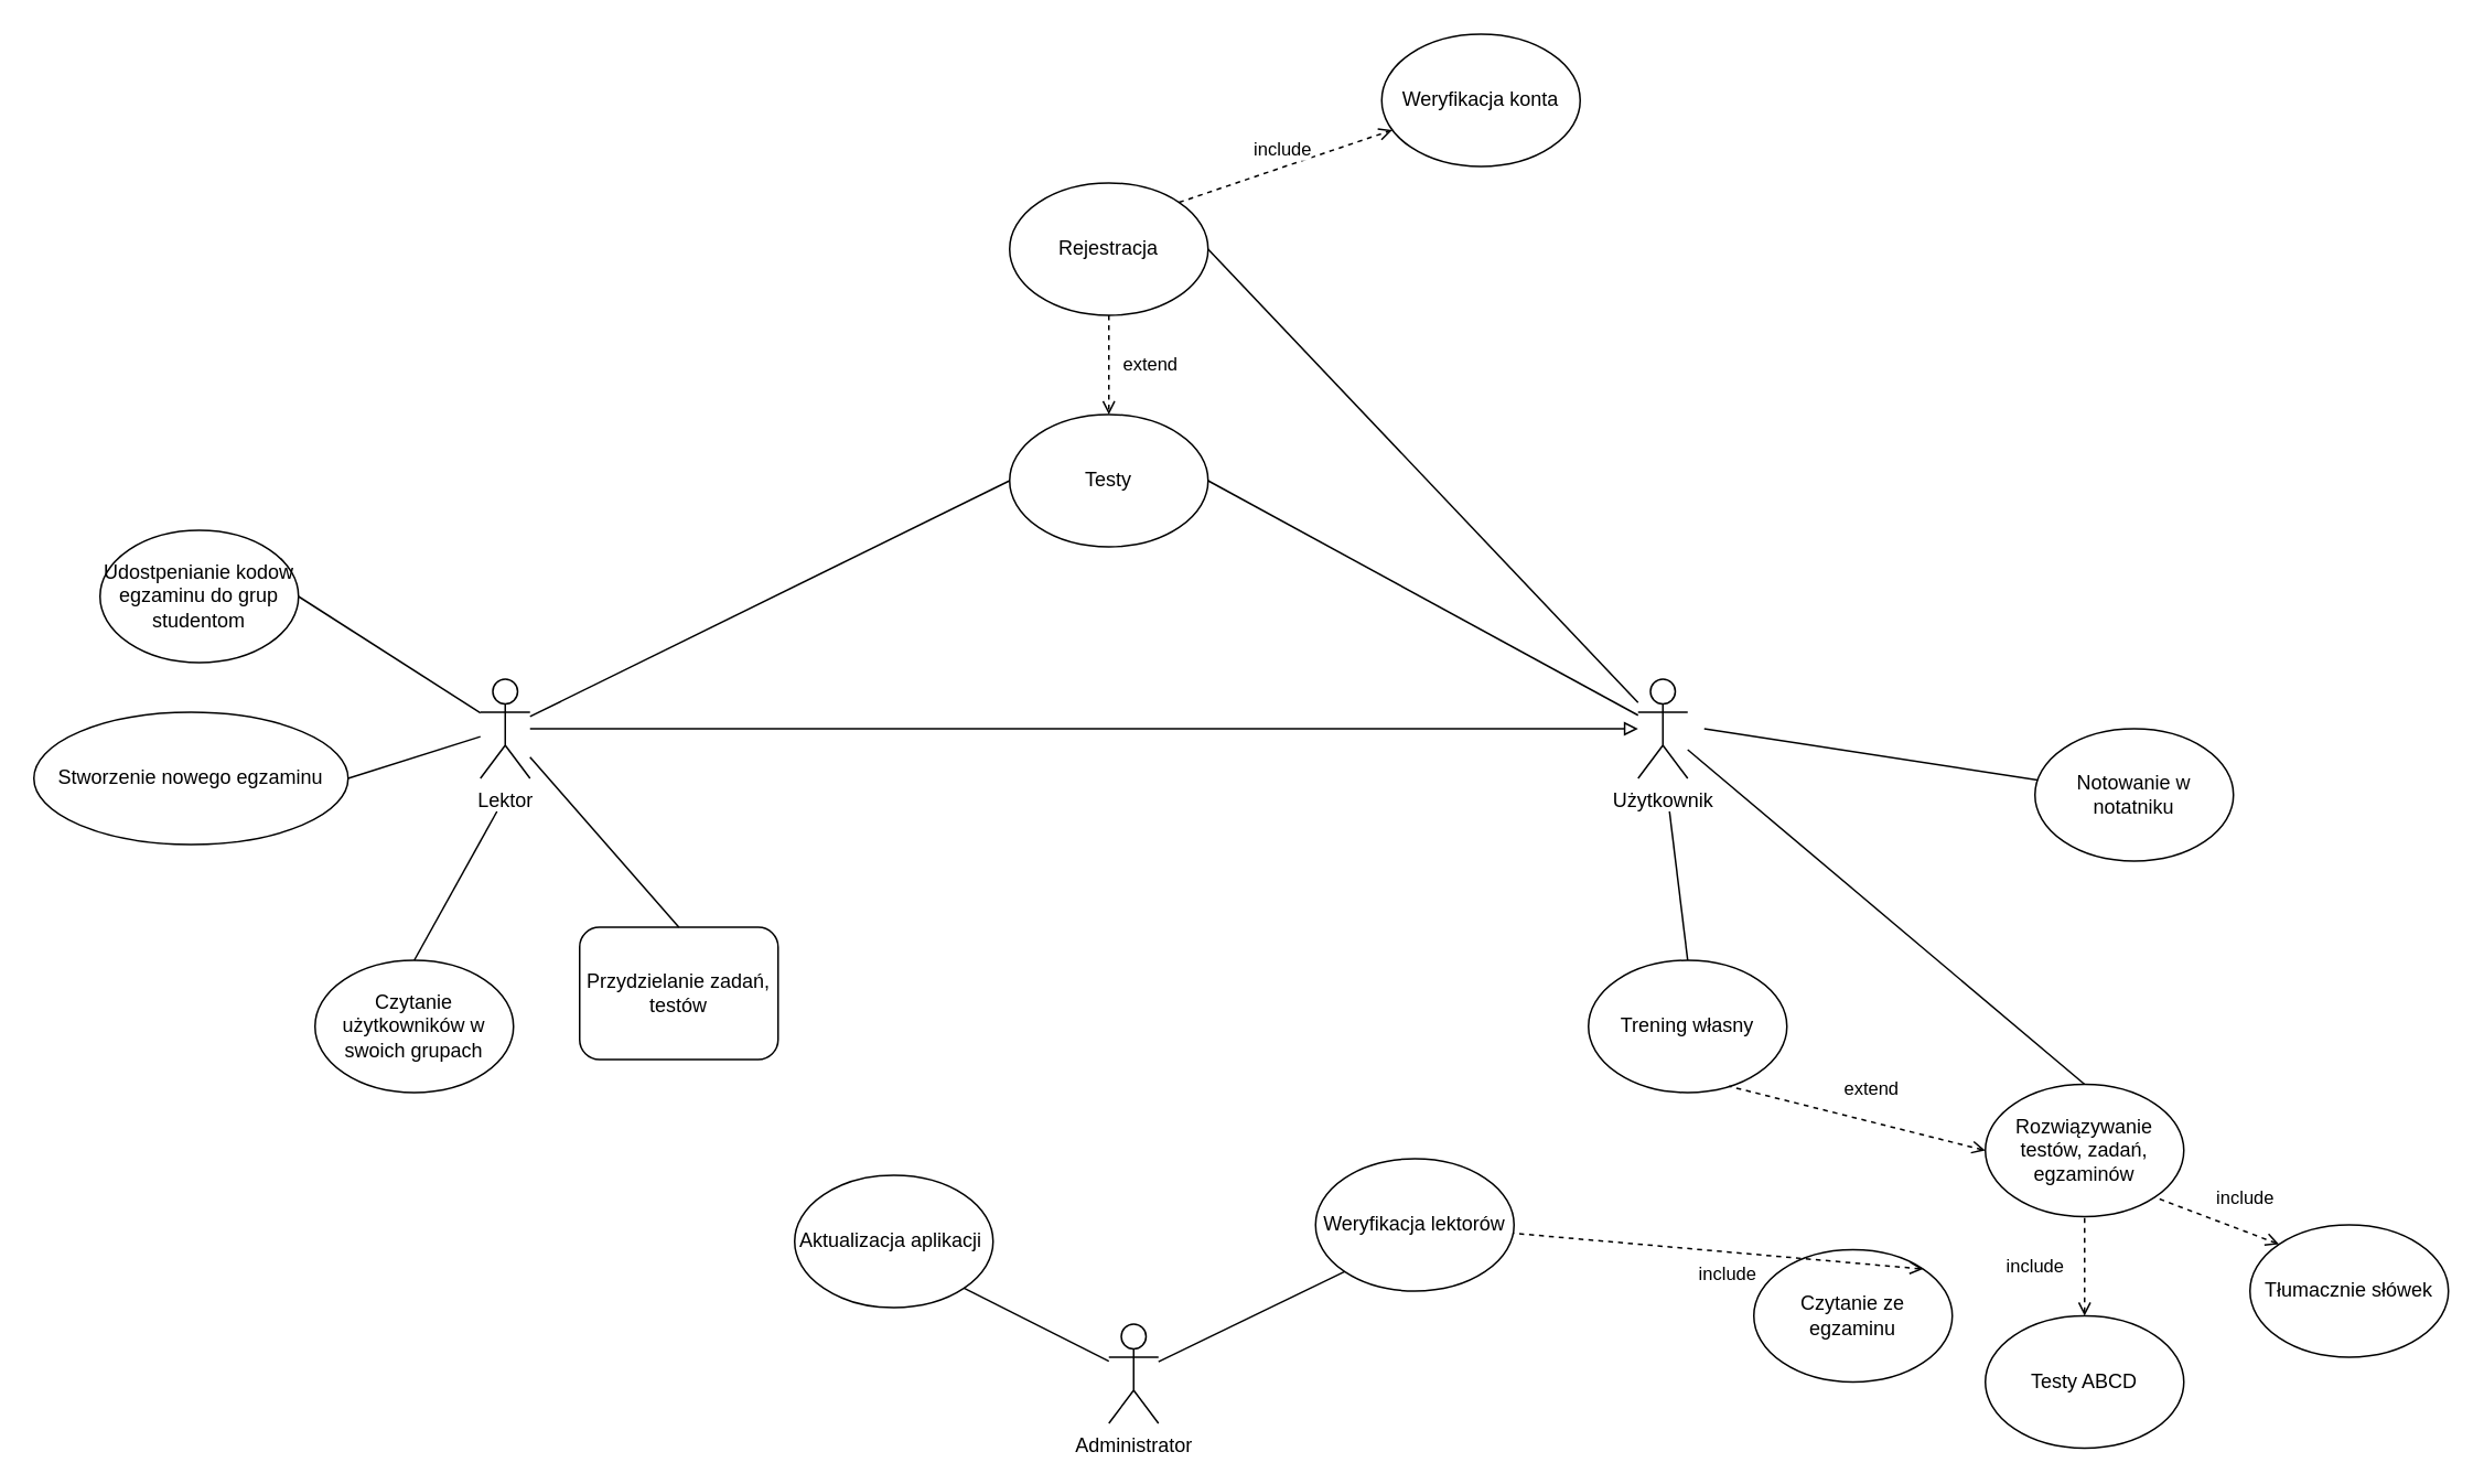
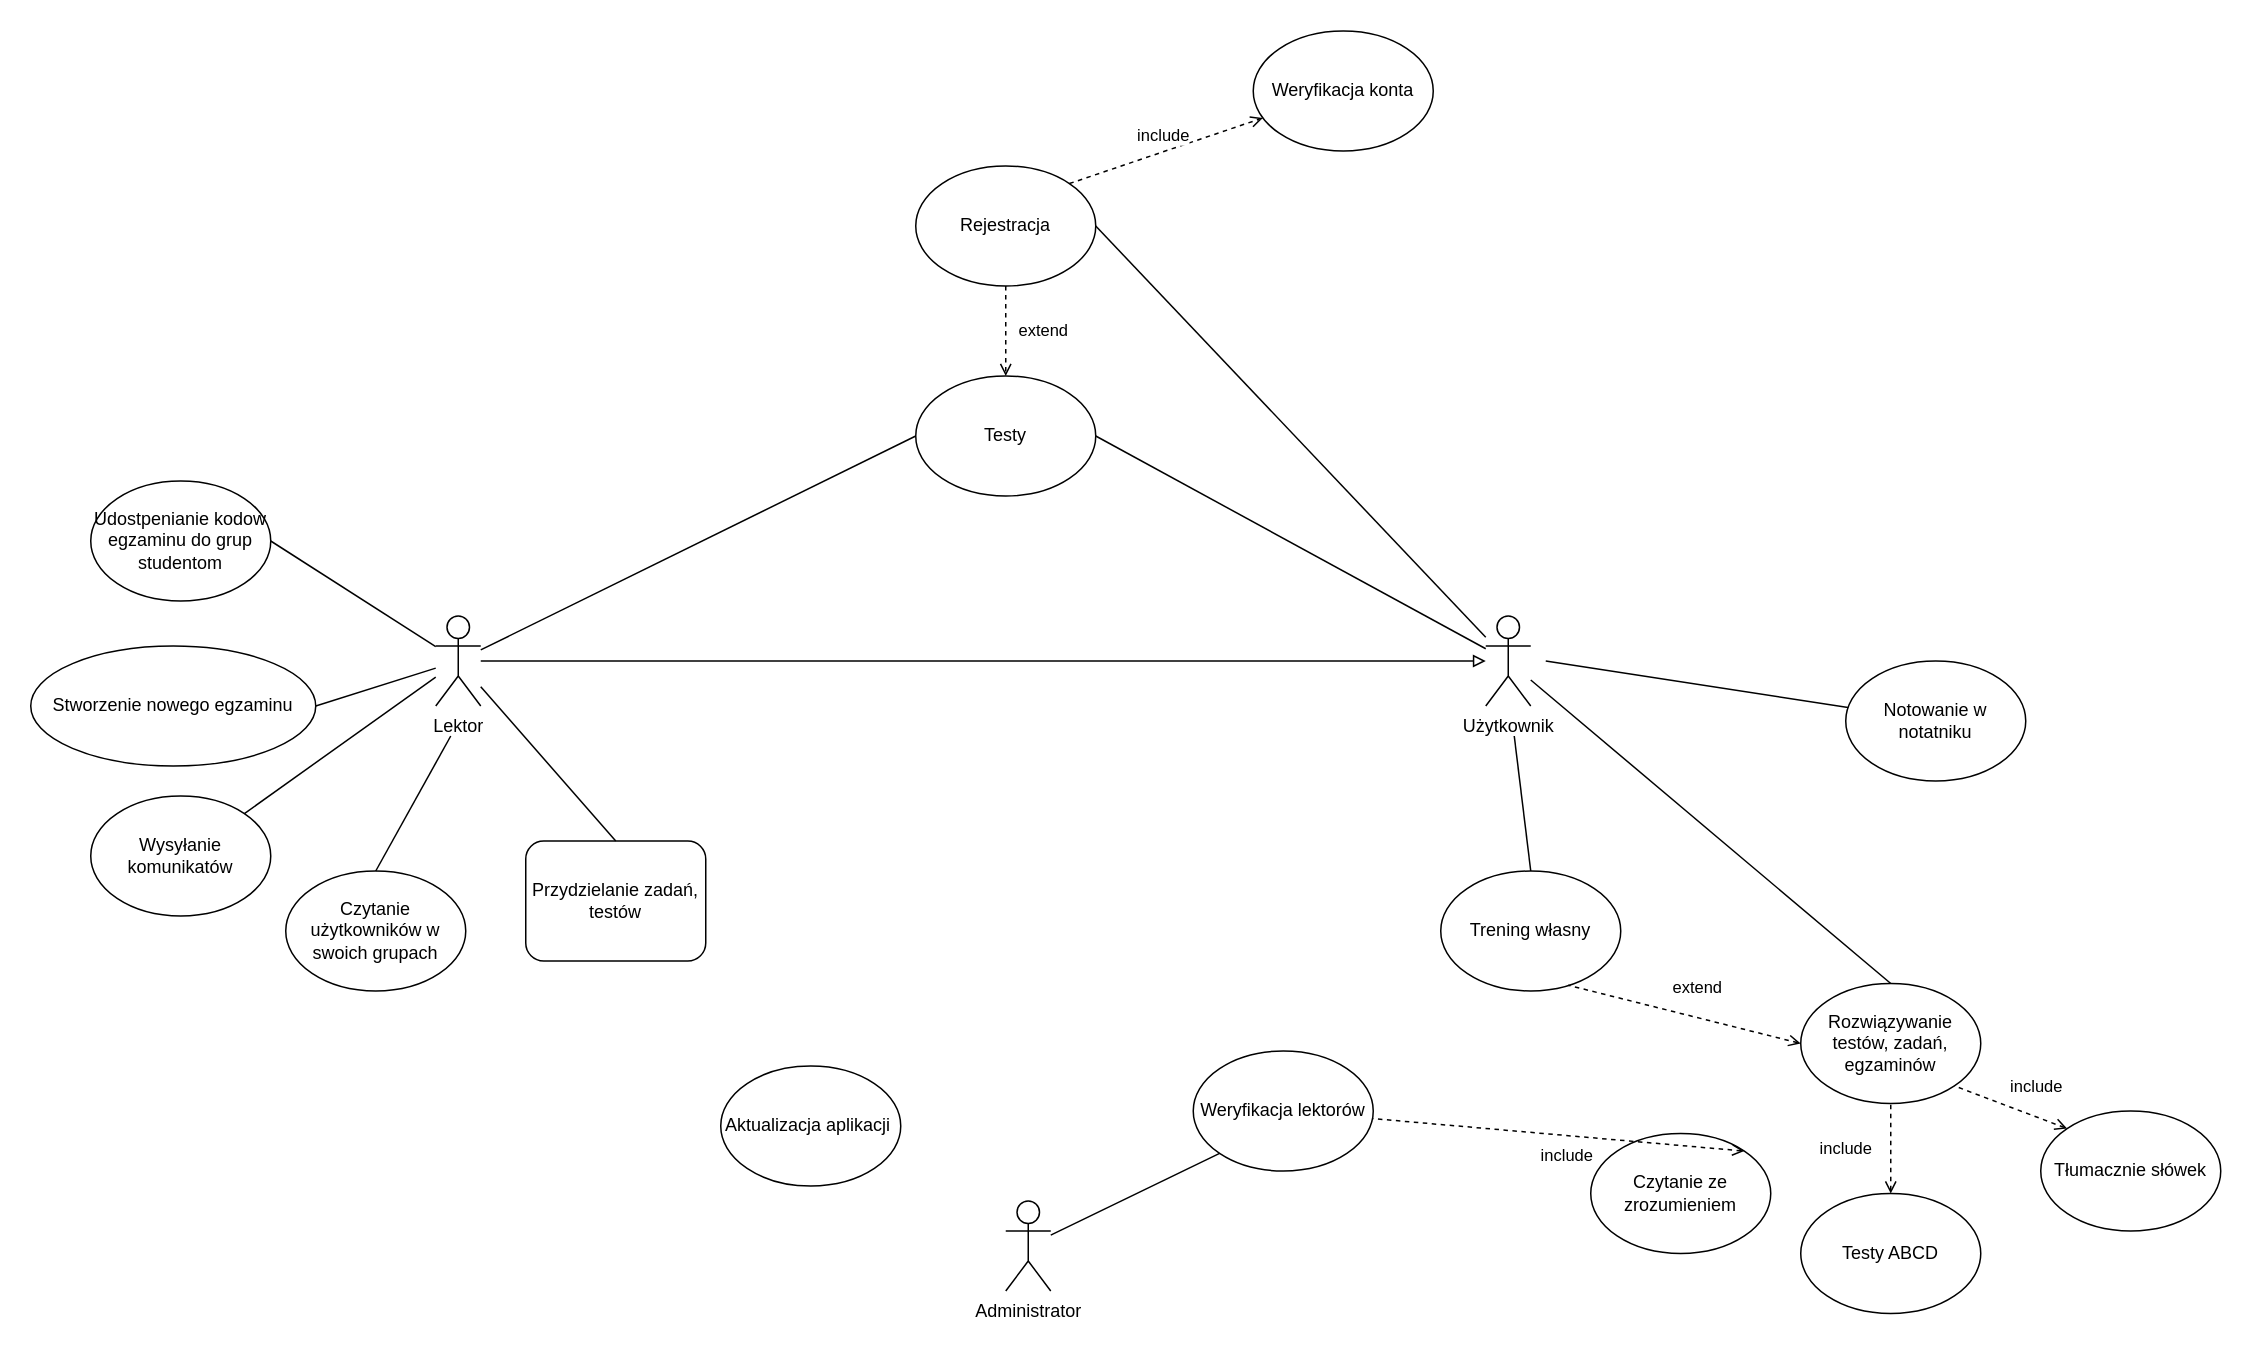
  <mxCell id="0" />
  <mxCell id="1" parent="0" />
  <mxCell id="2" value="Lektor" style="shape=umlActor;verticalLabelPosition=bottom;verticalAlign=top;html=1;outlineConnect=0;" parent="1" vertex="1"><mxGeometry x="290" y="410" width="30" height="60" as="geometry" /></mxCell>
  <mxCell id="3" value="Użytkownik" style="shape=umlActor;verticalLabelPosition=bottom;verticalAlign=top;html=1;outlineConnect=0;" parent="1" vertex="1"><mxGeometry x="990" y="410" width="30" height="60" as="geometry" /></mxCell>
  <mxCell id="4" value="Rozwiązywanie testów, zadań, egzaminów" style="ellipse;whiteSpace=wrap;html=1;" parent="1" vertex="1"><mxGeometry x="1200" y="655" width="120" height="80" as="geometry" /></mxCell>
  <mxCell id="5" value="Przydzielanie zadań, testów" style="whiteSpace=wrap;html=1;rounded=1;" parent="1" vertex="1"><mxGeometry x="350" y="560" width="120" height="80" as="geometry" /></mxCell>
+ <mxCell id="6" value="Wysyłanie komunikatów" style="ellipse;whiteSpace=wrap;html=1;" parent="1" vertex="1"><mxGeometry x="60" y="530" width="120" height="80" as="geometry" /></mxCell>
  <mxCell id="7" value="Notowanie w notatniku" style="ellipse;whiteSpace=wrap;html=1;" parent="1" vertex="1"><mxGeometry x="1230" y="440" width="120" height="80" as="geometry" /></mxCell>
  <mxCell id="8" value="Udostpenianie kodow egzaminu do grup studentom" style="ellipse;whiteSpace=wrap;html=1;" parent="1" vertex="1"><mxGeometry x="60" y="320" width="120" height="80" as="geometry" /></mxCell>
  <mxCell id="9" value="Czytanie użytkowników w swoich grupach" style="ellipse;whiteSpace=wrap;html=1;" parent="1" vertex="1"><mxGeometry x="190" y="580" width="120" height="80" as="geometry" /></mxCell>
  <mxCell id="10" value="Trening własny" style="ellipse;whiteSpace=wrap;html=1;" parent="1" vertex="1"><mxGeometry x="960" y="580" width="120" height="80" as="geometry" /></mxCell>
  <mxCell id="11" value="Weryfikacja konta" style="ellipse;whiteSpace=wrap;html=1;" parent="1" vertex="1"><mxGeometry x="835" y="20" width="120" height="80" as="geometry" /></mxCell>
- <mxCell id="12" value="Czytanie ze egzaminu" style="ellipse;whiteSpace=wrap;html=1;" parent="1" vertex="1"><mxGeometry x="1060" y="755" width="120" height="80" as="geometry" /></mxCell>
+ <mxCell id="12" value="Czytanie ze zrozumieniem" style="ellipse;whiteSpace=wrap;html=1;" parent="1" vertex="1"><mxGeometry x="1060" y="755" width="120" height="80" as="geometry" /></mxCell>
  <mxCell id="13" value="Stworzenie nowego egzaminu" style="ellipse;whiteSpace=wrap;html=1;" parent="1" vertex="1"><mxGeometry x="20" y="430" width="190" height="80" as="geometry" /></mxCell>
  <mxCell id="14" value="Tłumacznie słówek" style="ellipse;whiteSpace=wrap;html=1;" parent="1" vertex="1"><mxGeometry x="1360" y="740" width="120" height="80" as="geometry" /></mxCell>
  <mxCell id="15" value="Testy ABCD" style="ellipse;whiteSpace=wrap;html=1;" parent="1" vertex="1"><mxGeometry x="1200" y="795" width="120" height="80" as="geometry" /></mxCell>
  <mxCell id="16" value="Administrator" style="shape=umlActor;verticalLabelPosition=bottom;verticalAlign=top;html=1;outlineConnect=0;" vertex="1" parent="1"><mxGeometry x="670" y="800" width="30" height="60" as="geometry" /></mxCell>
  <mxCell id="17" value="extend" style="edgeStyle=orthogonalEdgeStyle;rounded=0;orthogonalLoop=1;jettySize=auto;html=1;dashed=1;endArrow=open;endFill=0;exitX=0.5;exitY=1;exitDx=0;exitDy=0;entryX=0.5;entryY=0;entryDx=0;entryDy=0;" edge="1" parent="1" source="18" target="19"><mxGeometry y="25" relative="1" as="geometry"><mxPoint x="670" y="210" as="sourcePoint" /><mxPoint x="670" y="240" as="targetPoint" /><Array as="points" /><mxPoint as="offset" /></mxGeometry></mxCell>
  <mxCell id="18" value="Rejestracja" style="ellipse;whiteSpace=wrap;html=1;" vertex="1" parent="1"><mxGeometry x="610" y="110" width="120" height="80" as="geometry" /></mxCell>
  <mxCell id="19" value="Testy" style="ellipse;whiteSpace=wrap;html=1;" vertex="1" parent="1"><mxGeometry x="610" y="250" width="120" height="80" as="geometry" /></mxCell>
  <mxCell id="20" value="" style="endArrow=none;html=1;entryX=0;entryY=0.5;entryDx=0;entryDy=0;" edge="1" parent="1" source="2" target="19"><mxGeometry width="50" height="50" relative="1" as="geometry"><mxPoint x="420" y="560" as="sourcePoint" /><mxPoint x="470" y="510" as="targetPoint" /></mxGeometry></mxCell>
  <mxCell id="21" value="" style="endArrow=none;html=1;exitX=1;exitY=0.5;exitDx=0;exitDy=0;" edge="1" parent="1" source="19" target="3"><mxGeometry width="50" height="50" relative="1" as="geometry"><mxPoint x="995" y="632.5" as="sourcePoint" /><mxPoint x="940" y="470" as="targetPoint" /></mxGeometry></mxCell>
  <mxCell id="22" value="include" style="endArrow=open;html=1;exitX=1;exitY=0;exitDx=0;exitDy=0;endFill=0;dashed=1;" edge="1" parent="1" source="18" target="11"><mxGeometry x="0.019" y="10" width="50" height="50" relative="1" as="geometry"><mxPoint x="610" y="80" as="sourcePoint" /><mxPoint x="660" y="30" as="targetPoint" /><mxPoint as="offset" /></mxGeometry></mxCell>
  <mxCell id="23" value="" style="endArrow=none;html=1;exitX=0.5;exitY=0;exitDx=0;exitDy=0;" edge="1" parent="1" source="4" target="3"><mxGeometry width="50" height="50" relative="1" as="geometry"><mxPoint x="1140" y="480" as="sourcePoint" /><mxPoint x="1190" y="430" as="targetPoint" /></mxGeometry></mxCell>
  <mxCell id="24" value="include" style="endArrow=none;html=1;entryX=1;entryY=1;entryDx=0;entryDy=0;exitX=0;exitY=0;exitDx=0;exitDy=0;endFill=0;startArrow=open;startFill=0;dashed=1;" edge="1" parent="1" source="14" target="4"><mxGeometry x="-0.284" y="-19" width="50" height="50" relative="1" as="geometry"><mxPoint x="1460" y="695" as="sourcePoint" /><mxPoint x="1400" y="634.997" as="targetPoint" /><mxPoint as="offset" /></mxGeometry></mxCell>
  <mxCell id="25" value="include" style="endArrow=none;html=1;entryX=0.5;entryY=1;entryDx=0;entryDy=0;dashed=1;startArrow=open;startFill=0;" edge="1" parent="1" source="15" target="4"><mxGeometry y="30" width="50" height="50" relative="1" as="geometry"><mxPoint x="1350" y="812.14" as="sourcePoint" /><mxPoint x="1300" y="755" as="targetPoint" /><mxPoint as="offset" /></mxGeometry></mxCell>
  <mxCell id="26" value="include" style="endArrow=none;html=1;exitX=1;exitY=0;exitDx=0;exitDy=0;dashed=1;startArrow=open;startFill=0;" edge="1" parent="1" source="12" target="36"><mxGeometry x="-0.048" y="14" width="50" height="50" relative="1" as="geometry"><mxPoint x="1155" y="712.14" as="sourcePoint" /><mxPoint x="1065" y="634.997" as="targetPoint" /><mxPoint as="offset" /></mxGeometry></mxCell>
  <mxCell id="27" value="" style="endArrow=none;html=1;exitX=0.5;exitY=0;exitDx=0;exitDy=0;" edge="1" parent="1" source="10"><mxGeometry width="50" height="50" relative="1" as="geometry"><mxPoint x="1120" y="650" as="sourcePoint" /><mxPoint x="1009" y="490" as="targetPoint" /></mxGeometry></mxCell>
  <mxCell id="28" value="extend" style="endArrow=none;html=1;dashed=1;startArrow=open;startFill=0;entryX=0.708;entryY=0.952;entryDx=0;entryDy=0;entryPerimeter=0;exitX=0;exitY=0.5;exitDx=0;exitDy=0;" edge="1" parent="1" source="4" target="10"><mxGeometry x="-0.043" y="-19" width="50" height="50" relative="1" as="geometry"><mxPoint x="1019.58" y="835" as="sourcePoint" /><mxPoint x="1019.58" y="685" as="targetPoint" /><mxPoint as="offset" /></mxGeometry></mxCell>
  <mxCell id="29" value="" style="endArrow=none;html=1;" edge="1" parent="1" source="7"><mxGeometry width="50" height="50" relative="1" as="geometry"><mxPoint x="1320" y="660" as="sourcePoint" /><mxPoint x="1030" y="440" as="targetPoint" /></mxGeometry></mxCell>
  <mxCell id="30" value="" style="endArrow=none;html=1;entryX=1;entryY=0.5;entryDx=0;entryDy=0;" edge="1" parent="1" source="2" target="8"><mxGeometry width="50" height="50" relative="1" as="geometry"><mxPoint x="130" y="470" as="sourcePoint" /><mxPoint x="180" y="420" as="targetPoint" /></mxGeometry></mxCell>
  <mxCell id="31" value="" style="endArrow=none;html=1;exitX=1;exitY=0.5;exitDx=0;exitDy=0;" edge="1" parent="1" source="13" target="2"><mxGeometry width="50" height="50" relative="1" as="geometry"><mxPoint x="270" y="570" as="sourcePoint" /><mxPoint x="280" y="460" as="targetPoint" /></mxGeometry></mxCell>
+ <mxCell id="32" value="" style="endArrow=none;html=1;exitX=1;exitY=0;exitDx=0;exitDy=0;" edge="1" parent="1" source="6" target="2"><mxGeometry width="50" height="50" relative="1" as="geometry"><mxPoint x="210" y="530" as="sourcePoint" /><mxPoint x="260" y="480" as="targetPoint" /></mxGeometry></mxCell>
  <mxCell id="33" value="" style="endArrow=none;html=1;exitX=0.5;exitY=0;exitDx=0;exitDy=0;" edge="1" parent="1" source="9"><mxGeometry width="50" height="50" relative="1" as="geometry"><mxPoint x="270" y="570" as="sourcePoint" /><mxPoint x="300" y="490" as="targetPoint" /></mxGeometry></mxCell>
  <mxCell id="34" value="" style="endArrow=none;html=1;exitX=0.5;exitY=0;exitDx=0;exitDy=0;" edge="1" parent="1" source="5" target="2"><mxGeometry width="50" height="50" relative="1" as="geometry"><mxPoint x="270" y="570" as="sourcePoint" /><mxPoint x="330" y="490" as="targetPoint" /></mxGeometry></mxCell>
  <mxCell id="35" value="Aktualizacja aplikacji&amp;nbsp;" style="ellipse;whiteSpace=wrap;html=1;" vertex="1" parent="1"><mxGeometry x="480" y="710" width="120" height="80" as="geometry" /></mxCell>
  <mxCell id="36" value="Weryfikacja lektorów" style="ellipse;whiteSpace=wrap;html=1;" vertex="1" parent="1"><mxGeometry x="795" y="700" width="120" height="80" as="geometry" /></mxCell>
- <mxCell id="37" value="" style="endArrow=none;html=1;entryX=1;entryY=1;entryDx=0;entryDy=0;" edge="1" parent="1" source="16" target="35"><mxGeometry width="50" height="50" relative="1" as="geometry"><mxPoint x="550" y="855" as="sourcePoint" /><mxPoint x="600" y="805" as="targetPoint" /></mxGeometry></mxCell>
  <mxCell id="38" value="" style="endArrow=none;html=1;entryX=0;entryY=1;entryDx=0;entryDy=0;" edge="1" parent="1" source="16" target="36"><mxGeometry width="50" height="50" relative="1" as="geometry"><mxPoint x="670" y="750" as="sourcePoint" /><mxPoint x="720" y="700" as="targetPoint" /></mxGeometry></mxCell>
  <mxCell id="39" value="" style="endArrow=none;html=1;entryX=1;entryY=0.5;entryDx=0;entryDy=0;" edge="1" parent="1" source="3" target="18"><mxGeometry width="50" height="50" relative="1" as="geometry"><mxPoint x="700" y="280" as="sourcePoint" /><mxPoint x="750" y="230" as="targetPoint" /></mxGeometry></mxCell>
  <mxCell id="40" value="" style="endArrow=block;html=1;endFill=0;" edge="1" parent="1" source="2" target="3"><mxGeometry width="50" height="50" relative="1" as="geometry"><mxPoint x="700" y="440" as="sourcePoint" /><mxPoint x="750" y="390" as="targetPoint" /></mxGeometry></mxCell>
